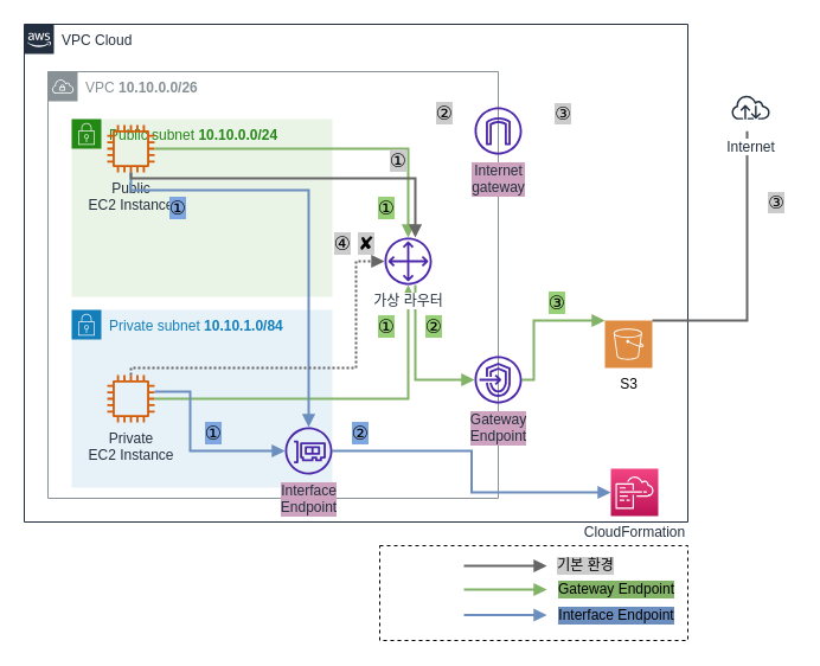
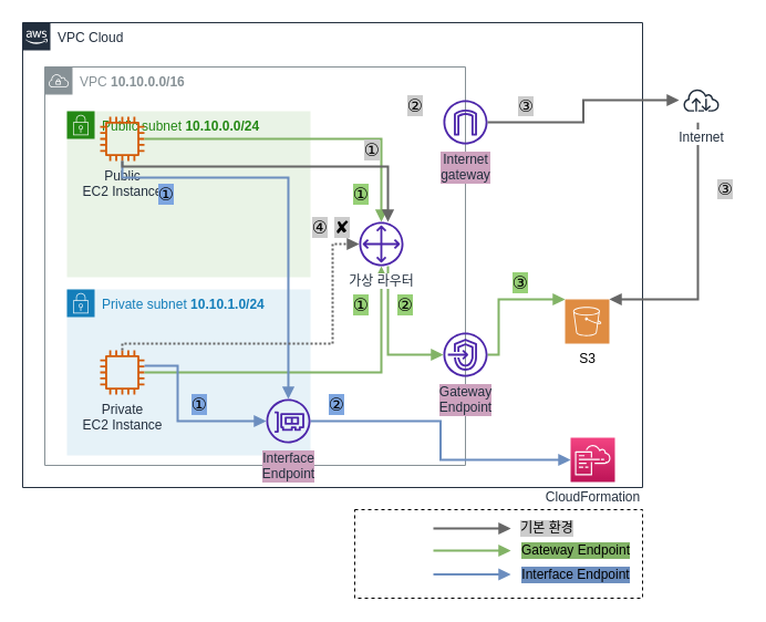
  <mxCell id="0" />
  <mxCell id="1" parent="0" />
  <mxCell id="2" value="" style="rounded=0;whiteSpace=wrap;html=1;labelBackgroundColor=none;fontColor=#000000;dashed=1;" vertex="1" parent="1"><mxGeometry x="320" y="460" width="260" height="80" as="geometry" /></mxCell>
  <mxCell id="3" value="VPC Cloud" style="points=[[0,0],[0.25,0],[0.5,0],[0.75,0],[1,0],[1,0.25],[1,0.5],[1,0.75],[1,1],[0.75,1],[0.5,1],[0.25,1],[0,1],[0,0.75],[0,0.5],[0,0.25]];outlineConnect=0;gradientColor=none;html=1;whiteSpace=wrap;fontSize=12;fontStyle=0;container=1;pointerEvents=0;collapsible=0;recursiveResize=0;shape=mxgraph.aws4.group;grIcon=mxgraph.aws4.group_aws_cloud_alt;strokeColor=#232F3E;fillColor=none;verticalAlign=top;align=left;spacingLeft=30;fontColor=#232F3E;dashed=0;" parent="1" vertex="1"><mxGeometry x="20" y="20" width="560" height="420" as="geometry" /></mxCell>
- <mxCell id="4" value="VPC &lt;b&gt;10.10.0.0/26&lt;/b&gt;" style="sketch=0;outlineConnect=0;gradientColor=none;html=1;whiteSpace=wrap;fontSize=12;fontStyle=0;shape=mxgraph.aws4.group;grIcon=mxgraph.aws4.group_vpc;strokeColor=#879196;fillColor=none;verticalAlign=top;align=left;spacingLeft=30;fontColor=#879196;dashed=0;" parent="3" vertex="1"><mxGeometry x="20" y="40" width="380" height="360" as="geometry" /></mxCell>
+ <mxCell id="4" value="VPC &lt;b&gt;10.10.0.0/16&lt;/b&gt;" style="sketch=0;outlineConnect=0;gradientColor=none;html=1;whiteSpace=wrap;fontSize=12;fontStyle=0;shape=mxgraph.aws4.group;grIcon=mxgraph.aws4.group_vpc;strokeColor=#879196;fillColor=none;verticalAlign=top;align=left;spacingLeft=30;fontColor=#879196;dashed=0;" parent="3" vertex="1"><mxGeometry x="20" y="40" width="380" height="360" as="geometry" /></mxCell>
  <mxCell id="5" value="Public subnet &lt;b&gt;10.10.0.0/24&lt;/b&gt;" style="points=[[0,0],[0.25,0],[0.5,0],[0.75,0],[1,0],[1,0.25],[1,0.5],[1,0.75],[1,1],[0.75,1],[0.5,1],[0.25,1],[0,1],[0,0.75],[0,0.5],[0,0.25]];outlineConnect=0;gradientColor=none;html=1;whiteSpace=wrap;fontSize=12;fontStyle=0;container=1;pointerEvents=0;collapsible=0;recursiveResize=0;shape=mxgraph.aws4.group;grIcon=mxgraph.aws4.group_security_group;grStroke=0;strokeColor=#248814;fillColor=#E9F3E6;verticalAlign=top;align=left;spacingLeft=30;fontColor=#248814;dashed=0;" parent="3" vertex="1"><mxGeometry x="40" y="80" width="220" height="150" as="geometry" /></mxCell>
  <mxCell id="6" value="Public&lt;br&gt;EC2 Instance" style="sketch=0;outlineConnect=0;fontColor=#232F3E;gradientColor=none;fillColor=#D45B07;strokeColor=none;dashed=0;verticalLabelPosition=bottom;verticalAlign=top;align=center;html=1;fontSize=12;fontStyle=0;aspect=fixed;pointerEvents=1;shape=mxgraph.aws4.instance2;" parent="5" vertex="1"><mxGeometry x="30" y="5" width="40" height="40" as="geometry" /></mxCell>
  <mxCell id="7" value="①" style="text;html=1;strokeColor=none;fillColor=none;align=center;verticalAlign=middle;whiteSpace=wrap;rounded=0;fontSize=16;labelBackgroundColor=#7EA6E0;" parent="5" vertex="1"><mxGeometry x="70" y="60" width="40" height="30" as="geometry" /></mxCell>
- <mxCell id="8" value="Private subnet &lt;b&gt;10.10.1.0/84&lt;/b&gt;" style="points=[[0,0],[0.25,0],[0.5,0],[0.75,0],[1,0],[1,0.25],[1,0.5],[1,0.75],[1,1],[0.75,1],[0.5,1],[0.25,1],[0,1],[0,0.75],[0,0.5],[0,0.25]];outlineConnect=0;gradientColor=none;html=1;whiteSpace=wrap;fontSize=12;fontStyle=0;container=1;pointerEvents=0;collapsible=0;recursiveResize=0;shape=mxgraph.aws4.group;grIcon=mxgraph.aws4.group_security_group;grStroke=0;strokeColor=#147EBA;fillColor=#E6F2F8;verticalAlign=top;align=left;spacingLeft=30;fontColor=#147EBA;dashed=0;" parent="3" vertex="1"><mxGeometry x="40" y="241" width="220" height="150" as="geometry" /></mxCell>
+ <mxCell id="8" value="Private subnet &lt;b&gt;10.10.1.0/24&lt;/b&gt;" style="points=[[0,0],[0.25,0],[0.5,0],[0.75,0],[1,0],[1,0.25],[1,0.5],[1,0.75],[1,1],[0.75,1],[0.5,1],[0.25,1],[0,1],[0,0.75],[0,0.5],[0,0.25]];outlineConnect=0;gradientColor=none;html=1;whiteSpace=wrap;fontSize=12;fontStyle=0;container=1;pointerEvents=0;collapsible=0;recursiveResize=0;shape=mxgraph.aws4.group;grIcon=mxgraph.aws4.group_security_group;grStroke=0;strokeColor=#147EBA;fillColor=#E6F2F8;verticalAlign=top;align=left;spacingLeft=30;fontColor=#147EBA;dashed=0;" parent="3" vertex="1"><mxGeometry x="40" y="241" width="220" height="150" as="geometry" /></mxCell>
  <mxCell id="9" value="Private&lt;br&gt;EC2 Instance" style="sketch=0;outlineConnect=0;fontColor=#232F3E;gradientColor=none;fillColor=#D45B07;strokeColor=none;dashed=0;verticalLabelPosition=bottom;verticalAlign=top;align=center;html=1;fontSize=12;fontStyle=0;aspect=fixed;pointerEvents=1;shape=mxgraph.aws4.instance2;" parent="8" vertex="1"><mxGeometry x="30" y="55" width="40" height="40" as="geometry" /></mxCell>
  <mxCell id="10" style="edgeStyle=orthogonalEdgeStyle;rounded=0;orthogonalLoop=1;jettySize=auto;html=1;strokeWidth=2;fillColor=#d5e8d4;strokeColor=#82b366;endArrow=block;endFill=1;" parent="3" source="21" target="13" edge="1"><mxGeometry relative="1" as="geometry"><Array as="points"><mxPoint x="330" y="300" /></Array></mxGeometry></mxCell>
  <mxCell id="11" value="Internet&lt;br&gt;gateway" style="sketch=0;outlineConnect=0;fontColor=#232F3E;gradientColor=none;fillColor=#4D27AA;strokeColor=none;dashed=0;verticalLabelPosition=bottom;verticalAlign=top;align=center;html=1;fontSize=12;fontStyle=0;aspect=fixed;pointerEvents=1;shape=mxgraph.aws4.internet_gateway;rounded=0;shadow=0;labelBackgroundColor=#CDA2BE;" parent="3" vertex="1"><mxGeometry x="380" y="70" width="40" height="40" as="geometry" /></mxCell>
  <mxCell id="12" style="edgeStyle=orthogonalEdgeStyle;rounded=0;orthogonalLoop=1;jettySize=auto;html=1;strokeWidth=2;fillColor=#d5e8d4;strokeColor=#82b366;endArrow=block;endFill=1;" parent="3" source="13" target="14" edge="1"><mxGeometry relative="1" as="geometry"><Array as="points"><mxPoint x="430" y="300" /><mxPoint x="430" y="250" /></Array></mxGeometry></mxCell>
  <mxCell id="13" value="Gateway&lt;br&gt;Endpoint" style="sketch=0;outlineConnect=0;fontColor=#232F3E;gradientColor=none;fillColor=#4D27AA;strokeColor=none;dashed=0;verticalLabelPosition=bottom;verticalAlign=top;align=center;html=1;fontSize=12;fontStyle=0;aspect=fixed;pointerEvents=1;shape=mxgraph.aws4.endpoints;rounded=0;shadow=0;labelBackgroundColor=#CDA2BE;" parent="3" vertex="1"><mxGeometry x="380" y="280" width="40" height="40" as="geometry" /></mxCell>
  <mxCell id="14" value="S3" style="sketch=0;pointerEvents=1;shadow=0;dashed=0;html=1;strokeColor=none;fillColor=#DF8C42;labelPosition=center;verticalLabelPosition=bottom;verticalAlign=top;align=center;outlineConnect=0;shape=mxgraph.veeam2.aws_s3;rounded=0;" parent="3" vertex="1"><mxGeometry x="490" y="250" width="40" height="40" as="geometry" /></mxCell>
  <mxCell id="15" value="CloudFormation" style="sketch=0;points=[[0,0,0],[0.25,0,0],[0.5,0,0],[0.75,0,0],[1,0,0],[0,1,0],[0.25,1,0],[0.5,1,0],[0.75,1,0],[1,1,0],[0,0.25,0],[0,0.5,0],[0,0.75,0],[1,0.25,0],[1,0.5,0],[1,0.75,0]];points=[[0,0,0],[0.25,0,0],[0.5,0,0],[0.75,0,0],[1,0,0],[0,1,0],[0.25,1,0],[0.5,1,0],[0.75,1,0],[1,1,0],[0,0.25,0],[0,0.5,0],[0,0.75,0],[1,0.25,0],[1,0.5,0],[1,0.75,0]];outlineConnect=0;fontColor=#232F3E;gradientColor=#F34482;gradientDirection=north;fillColor=#BC1356;strokeColor=#ffffff;dashed=0;verticalLabelPosition=bottom;verticalAlign=top;align=center;html=1;fontSize=12;fontStyle=0;aspect=fixed;shape=mxgraph.aws4.resourceIcon;resIcon=mxgraph.aws4.cloudformation;" parent="3" vertex="1"><mxGeometry x="495" y="375" width="40" height="40" as="geometry" /></mxCell>
  <mxCell id="16" style="edgeStyle=orthogonalEdgeStyle;rounded=0;orthogonalLoop=1;jettySize=auto;html=1;entryX=0;entryY=0.5;entryDx=0;entryDy=0;entryPerimeter=0;strokeWidth=2;fillColor=#dae8fc;strokeColor=#6c8ebf;endArrow=block;endFill=1;" parent="3" source="17" target="15" edge="1"><mxGeometry relative="1" as="geometry" /></mxCell>
  <mxCell id="17" value="Interface&lt;br&gt;Endpoint" style="sketch=0;outlineConnect=0;fontColor=#232F3E;gradientColor=none;fillColor=#4D27AA;strokeColor=none;dashed=0;verticalLabelPosition=bottom;verticalAlign=top;align=center;html=1;fontSize=12;fontStyle=0;aspect=fixed;pointerEvents=1;shape=mxgraph.aws4.elastic_network_interface;labelBackgroundColor=#CDA2BE;" parent="3" vertex="1"><mxGeometry x="220" y="340" width="40" height="40" as="geometry" /></mxCell>
  <mxCell id="18" style="edgeStyle=orthogonalEdgeStyle;rounded=0;orthogonalLoop=1;jettySize=auto;html=1;fillColor=#d5e8d4;strokeColor=#82b366;strokeWidth=2;endArrow=block;endFill=1;" parent="3" source="6" target="21" edge="1"><mxGeometry relative="1" as="geometry" /></mxCell>
  <mxCell id="19" style="edgeStyle=orthogonalEdgeStyle;rounded=0;orthogonalLoop=1;jettySize=auto;html=1;strokeWidth=2;fillColor=#d5e8d4;strokeColor=#82b366;endArrow=block;endFill=1;" parent="3" source="9" target="21" edge="1"><mxGeometry relative="1" as="geometry" /></mxCell>
  <mxCell id="20" style="edgeStyle=orthogonalEdgeStyle;rounded=0;orthogonalLoop=1;jettySize=auto;html=1;strokeWidth=2;fillColor=#dae8fc;strokeColor=#6c8ebf;endArrow=block;endFill=1;" parent="3" source="6" target="17" edge="1"><mxGeometry relative="1" as="geometry"><Array as="points"><mxPoint x="240" y="140" /></Array></mxGeometry></mxCell>
  <mxCell id="21" value="가상 라우터" style="sketch=0;outlineConnect=0;fontColor=#232F3E;gradientColor=none;fillColor=#4D27AA;strokeColor=none;dashed=0;verticalLabelPosition=bottom;verticalAlign=top;align=center;html=1;fontSize=12;fontStyle=0;aspect=fixed;pointerEvents=1;shape=mxgraph.aws4.customer_gateway;labelBackgroundColor=default;" parent="3" vertex="1"><mxGeometry x="304" y="180" width="40" height="40" as="geometry" /></mxCell>
  <mxCell id="22" style="edgeStyle=orthogonalEdgeStyle;rounded=0;orthogonalLoop=1;jettySize=auto;html=1;strokeWidth=2;fillColor=#dae8fc;strokeColor=#6c8ebf;endArrow=block;endFill=1;" parent="3" source="9" target="17" edge="1"><mxGeometry relative="1" as="geometry"><Array as="points"><mxPoint x="140" y="310" /><mxPoint x="140" y="360" /></Array></mxGeometry></mxCell>
  <mxCell id="23" style="edgeStyle=orthogonalEdgeStyle;rounded=0;orthogonalLoop=1;jettySize=auto;html=1;strokeWidth=2;endArrow=block;endFill=1;fillColor=#f5f5f5;strokeColor=#666666;" parent="3" source="6" target="21" edge="1"><mxGeometry relative="1" as="geometry"><Array as="points"><mxPoint x="330" y="130" /></Array></mxGeometry></mxCell>
  <mxCell id="24" style="edgeStyle=orthogonalEdgeStyle;rounded=0;orthogonalLoop=1;jettySize=auto;html=1;strokeWidth=2;dashed=1;dashPattern=1 1;endArrow=block;endFill=1;fillColor=#f5f5f5;strokeColor=#666666;" parent="3" source="9" target="21" edge="1"><mxGeometry relative="1" as="geometry"><Array as="points"><mxPoint x="280" y="290" /><mxPoint x="280" y="200" /></Array></mxGeometry></mxCell>
  <mxCell id="25" value="①" style="text;html=1;strokeColor=none;fillColor=none;align=center;verticalAlign=middle;whiteSpace=wrap;rounded=0;labelBackgroundColor=#CCCCCC;fontSize=16;" parent="3" vertex="1"><mxGeometry x="304" y="100" width="24" height="30" as="geometry" /></mxCell>
  <mxCell id="26" value="②" style="text;html=1;strokeColor=none;fillColor=none;align=center;verticalAlign=middle;whiteSpace=wrap;rounded=0;labelBackgroundColor=#CCCCCC;fontSize=16;" parent="3" vertex="1"><mxGeometry x="340" y="60" width="30" height="30" as="geometry" /></mxCell>
  <mxCell id="27" value="③" style="text;html=1;strokeColor=none;fillColor=none;align=center;verticalAlign=middle;whiteSpace=wrap;rounded=0;labelBackgroundColor=#CCCCCC;fontSize=15;fontStyle=0" parent="3" vertex="1"><mxGeometry x="440" y="65" width="30" height="20" as="geometry" /></mxCell>
  <mxCell id="28" value="④" style="text;html=1;strokeColor=none;fillColor=none;align=center;verticalAlign=middle;whiteSpace=wrap;rounded=0;labelBackgroundColor=#CCCCCC;fontSize=16;" parent="3" vertex="1"><mxGeometry x="252" y="170" width="34" height="30" as="geometry" /></mxCell>
  <mxCell id="29" value="✘" style="text;html=1;strokeColor=none;fillColor=none;align=center;verticalAlign=middle;whiteSpace=wrap;rounded=0;labelBackgroundColor=#CCCCCC;fontSize=16;" parent="3" vertex="1"><mxGeometry x="274" y="175" width="30" height="20" as="geometry" /></mxCell>
  <mxCell id="30" value="①" style="text;html=1;strokeColor=none;fillColor=none;align=center;verticalAlign=middle;whiteSpace=wrap;rounded=0;fontSize=16;labelBackgroundColor=#97D077;" parent="3" vertex="1"><mxGeometry x="286" y="140" width="40" height="30" as="geometry" /></mxCell>
  <mxCell id="31" value="①" style="text;html=1;strokeColor=none;fillColor=none;align=center;verticalAlign=middle;whiteSpace=wrap;rounded=0;fontSize=16;labelBackgroundColor=#97D077;" parent="3" vertex="1"><mxGeometry x="286" y="240" width="40" height="30" as="geometry" /></mxCell>
  <mxCell id="32" value="②" style="text;html=1;strokeColor=none;fillColor=none;align=center;verticalAlign=middle;whiteSpace=wrap;rounded=0;fontSize=16;labelBackgroundColor=#97D077;" parent="3" vertex="1"><mxGeometry x="326" y="242" width="40" height="25" as="geometry" /></mxCell>
  <mxCell id="33" value="③" style="text;html=1;strokeColor=none;fillColor=none;align=center;verticalAlign=middle;whiteSpace=wrap;rounded=0;fontSize=16;labelBackgroundColor=#97D077;" parent="3" vertex="1"><mxGeometry x="430" y="220" width="40" height="30" as="geometry" /></mxCell>
  <mxCell id="34" value="①" style="text;html=1;strokeColor=none;fillColor=none;align=center;verticalAlign=middle;whiteSpace=wrap;rounded=0;fontSize=16;labelBackgroundColor=#7EA6E0;" parent="3" vertex="1"><mxGeometry x="140" y="330" width="40" height="30" as="geometry" /></mxCell>
  <mxCell id="35" value="②" style="text;html=1;strokeColor=none;fillColor=none;align=center;verticalAlign=middle;whiteSpace=wrap;rounded=0;fontSize=16;labelBackgroundColor=#7EA6E0;" parent="3" vertex="1"><mxGeometry x="264" y="332" width="40" height="25" as="geometry" /></mxCell>
- <mxCell id="36" style="edgeStyle=orthogonalEdgeStyle;rounded=0;orthogonalLoop=1;jettySize=auto;html=1;strokeWidth=2;endArrow=none;endFill=1;fillColor=#f5f5f5;strokeColor=#666666;" parent="1" source="37" target="14" edge="1"><mxGeometry relative="1" as="geometry"><Array as="points"><mxPoint x="630" y="270" /></Array></mxGeometry></mxCell>
+ <mxCell id="36" style="edgeStyle=orthogonalEdgeStyle;rounded=0;orthogonalLoop=1;jettySize=auto;html=1;strokeWidth=2;endArrow=block;endFill=1;fillColor=#f5f5f5;strokeColor=#666666;" parent="1" source="37" target="14" edge="1"><mxGeometry relative="1" as="geometry"><Array as="points"><mxPoint x="630" y="270" /></Array></mxGeometry></mxCell>
  <mxCell id="37" value="Internet" style="sketch=0;outlineConnect=0;fontColor=#232F3E;gradientColor=none;strokeColor=#232F3E;fillColor=#ffffff;dashed=0;verticalLabelPosition=bottom;verticalAlign=top;align=center;html=1;fontSize=12;fontStyle=0;aspect=fixed;shape=mxgraph.aws4.resourceIcon;resIcon=mxgraph.aws4.internet;labelBackgroundColor=default;" parent="1" vertex="1"><mxGeometry x="613" y="70" width="40" height="40" as="geometry" /></mxCell>
+ <mxCell id="38" style="edgeStyle=orthogonalEdgeStyle;rounded=0;orthogonalLoop=1;jettySize=auto;html=1;strokeWidth=2;endArrow=block;endFill=1;fillColor=#f5f5f5;strokeColor=#666666;" parent="1" source="11" target="37" edge="1"><mxGeometry relative="1" as="geometry" /></mxCell>
  <mxCell id="39" value="③" style="text;html=1;strokeColor=none;fillColor=none;align=center;verticalAlign=middle;whiteSpace=wrap;rounded=0;labelBackgroundColor=#CCCCCC;fontSize=15;fontStyle=0" parent="1" vertex="1"><mxGeometry x="640" y="160" width="30" height="20" as="geometry" /></mxCell>
  <mxCell id="40" value="" style="endArrow=block;html=1;rounded=0;strokeColor=#666666;strokeWidth=2;endFill=1;fillColor=#f5f5f5;" parent="1" edge="1"><mxGeometry width="50" height="50" relative="1" as="geometry"><mxPoint x="391" y="477" as="sourcePoint" /><mxPoint x="461" y="477" as="targetPoint" /></mxGeometry></mxCell>
  <mxCell id="41" value="" style="endArrow=block;html=1;rounded=0;strokeColor=#82b366;strokeWidth=2;endFill=1;fillColor=#d5e8d4;" parent="1" edge="1"><mxGeometry width="50" height="50" relative="1" as="geometry"><mxPoint x="391" y="497" as="sourcePoint" /><mxPoint x="461" y="497" as="targetPoint" /></mxGeometry></mxCell>
  <mxCell id="42" value="" style="endArrow=block;html=1;rounded=0;strokeColor=#6c8ebf;strokeWidth=2;endFill=1;fillColor=#dae8fc;" parent="1" edge="1"><mxGeometry width="50" height="50" relative="1" as="geometry"><mxPoint x="391" y="518.5" as="sourcePoint" /><mxPoint x="461" y="518.5" as="targetPoint" /></mxGeometry></mxCell>
  <mxCell id="43" value="기본 환경" style="text;html=1;strokeColor=none;fillColor=none;align=center;verticalAlign=middle;whiteSpace=wrap;rounded=0;fontColor=#000000;labelBackgroundColor=#CCCCCC;" parent="1" vertex="1"><mxGeometry x="464" y="462" width="60" height="30" as="geometry" /></mxCell>
  <mxCell id="44" value="Gateway Endpoint" style="text;html=1;strokeColor=none;fillColor=none;align=center;verticalAlign=middle;whiteSpace=wrap;rounded=0;labelBackgroundColor=#82B366;" parent="1" vertex="1"><mxGeometry x="460" y="487" width="120" height="20" as="geometry" /></mxCell>
  <mxCell id="45" value="Interface Endpoint" style="text;html=1;strokeColor=none;fillColor=none;align=center;verticalAlign=middle;whiteSpace=wrap;rounded=0;labelBackgroundColor=#6C8EBF;" parent="1" vertex="1"><mxGeometry x="460" y="509" width="120" height="20" as="geometry" /></mxCell>
